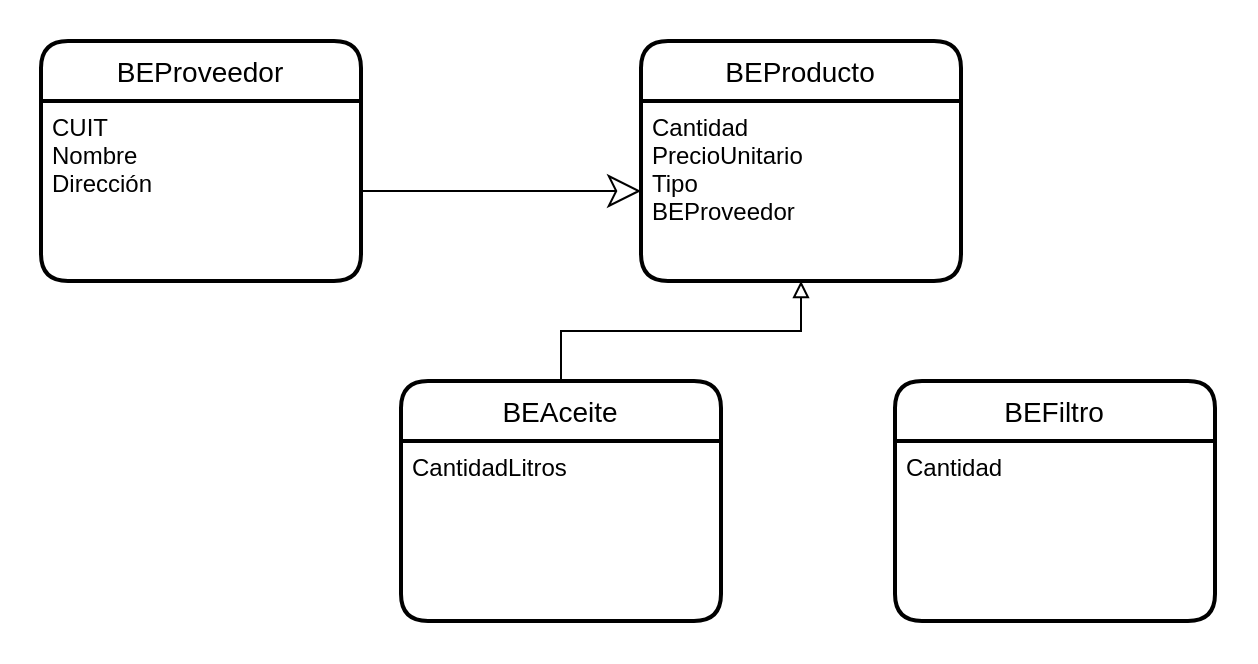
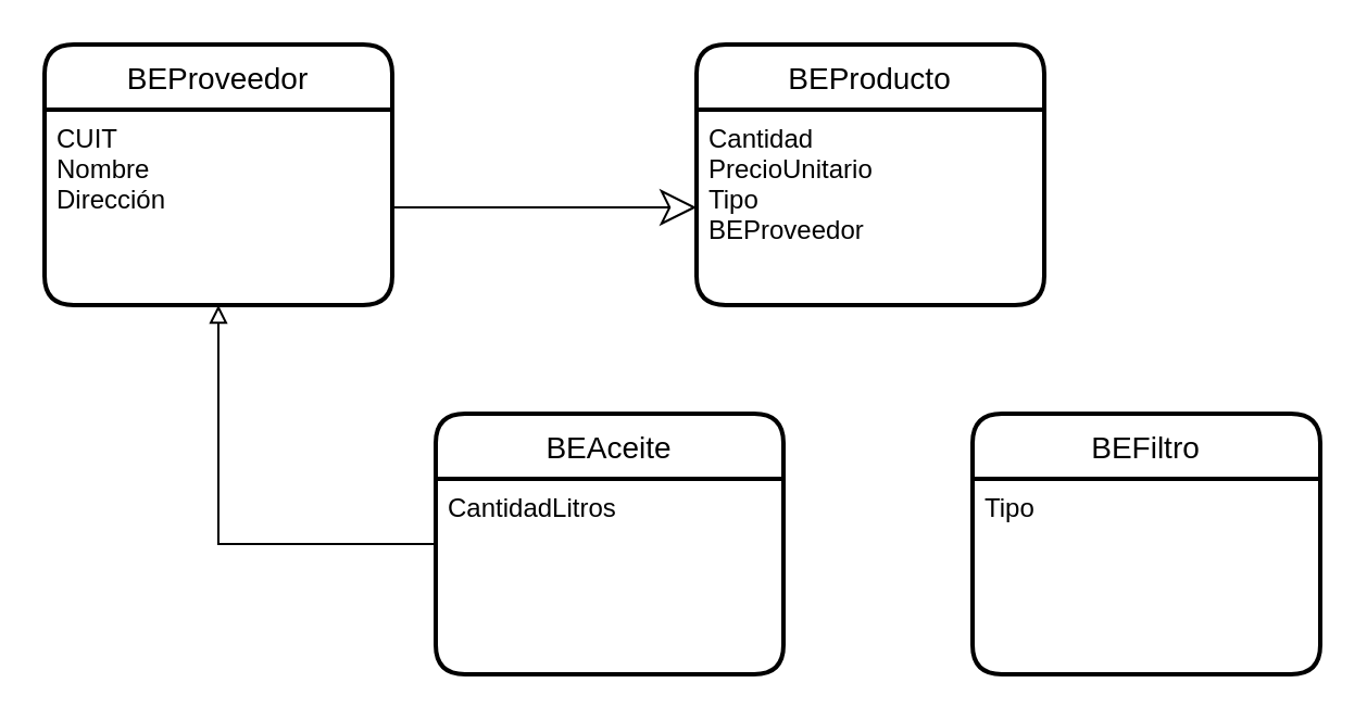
  <mxCell id="0" />
  <mxCell id="1" parent="0" />
  <mxCell id="2" value="BEProveedor" style="swimlane;childLayout=stackLayout;horizontal=1;startSize=30;horizontalStack=0;rounded=1;fontSize=14;fontStyle=0;strokeWidth=2;resizeParent=0;resizeLast=1;shadow=0;dashed=0;align=center;" vertex="1" parent="1"><mxGeometry x="20" y="20" width="160" height="120" as="geometry" /></mxCell>
  <mxCell id="3" value="CUIT&#10;Nombre&#10;Dirección" style="align=left;strokeColor=none;fillColor=none;spacingLeft=4;fontSize=12;verticalAlign=top;resizable=0;rotatable=0;part=1;" vertex="1" parent="2"><mxGeometry y="30" width="160" height="90" as="geometry" /></mxCell>
  <mxCell id="4" value="BEProducto" style="swimlane;childLayout=stackLayout;horizontal=1;startSize=30;horizontalStack=0;rounded=1;fontSize=14;fontStyle=0;strokeWidth=2;resizeParent=0;resizeLast=1;shadow=0;dashed=0;align=center;" vertex="1" parent="1"><mxGeometry x="320" y="20" width="160" height="120" as="geometry" /></mxCell>
  <mxCell id="5" value="Cantidad&#10;PrecioUnitario&#10;Tipo&#10;BEProveedor" style="align=left;strokeColor=none;fillColor=none;spacingLeft=4;fontSize=12;verticalAlign=top;resizable=0;rotatable=0;part=1;" vertex="1" parent="4"><mxGeometry y="30" width="160" height="90" as="geometry" /></mxCell>
- <mxCell id="6" style="edgeStyle=orthogonalEdgeStyle;rounded=0;orthogonalLoop=1;jettySize=auto;html=1;entryX=0.5;entryY=1;entryDx=0;entryDy=0;endArrow=block;endFill=0;" edge="1" parent="1" source="7" target="5"><mxGeometry relative="1" as="geometry" /></mxCell>
+ <mxCell id="6" style="edgeStyle=orthogonalEdgeStyle;rounded=0;orthogonalLoop=1;jettySize=auto;html=1;endArrow=block;endFill=0;" edge="1" parent="1" source="7" target="3"><mxGeometry relative="1" as="geometry" /></mxCell>
  <mxCell id="7" value="BEAceite" style="swimlane;childLayout=stackLayout;horizontal=1;startSize=30;horizontalStack=0;rounded=1;fontSize=14;fontStyle=0;strokeWidth=2;resizeParent=0;resizeLast=1;shadow=0;dashed=0;align=center;" vertex="1" parent="1"><mxGeometry x="200" y="190" width="160" height="120" as="geometry" /></mxCell>
  <mxCell id="8" value="CantidadLitros" style="align=left;strokeColor=none;fillColor=none;spacingLeft=4;fontSize=12;verticalAlign=top;resizable=0;rotatable=0;part=1;" vertex="1" parent="7"><mxGeometry y="30" width="160" height="90" as="geometry" /></mxCell>
  <mxCell id="9" value="BEFiltro" style="swimlane;childLayout=stackLayout;horizontal=1;startSize=30;horizontalStack=0;rounded=1;fontSize=14;fontStyle=0;strokeWidth=2;resizeParent=0;resizeLast=1;shadow=0;dashed=0;align=center;" vertex="1" parent="1"><mxGeometry x="447" y="190" width="160" height="120" as="geometry" /></mxCell>
- <mxCell id="10" value="Cantidad" style="align=left;strokeColor=none;fillColor=none;spacingLeft=4;fontSize=12;verticalAlign=top;resizable=0;rotatable=0;part=1;" vertex="1" parent="9"><mxGeometry y="30" width="160" height="90" as="geometry" /></mxCell>
+ <mxCell id="10" value="Tipo" style="align=left;strokeColor=none;fillColor=none;spacingLeft=4;fontSize=12;verticalAlign=top;resizable=0;rotatable=0;part=1;" vertex="1" parent="9"><mxGeometry y="30" width="160" height="90" as="geometry" /></mxCell>
  <mxCell id="11" style="edgeStyle=orthogonalEdgeStyle;rounded=0;orthogonalLoop=1;jettySize=auto;html=1;entryX=0;entryY=0.5;entryDx=0;entryDy=0;endArrow=classic;endFill=0;startSize=9;endSize=14;" edge="1" parent="1" source="3" target="5"><mxGeometry relative="1" as="geometry" /></mxCell>
